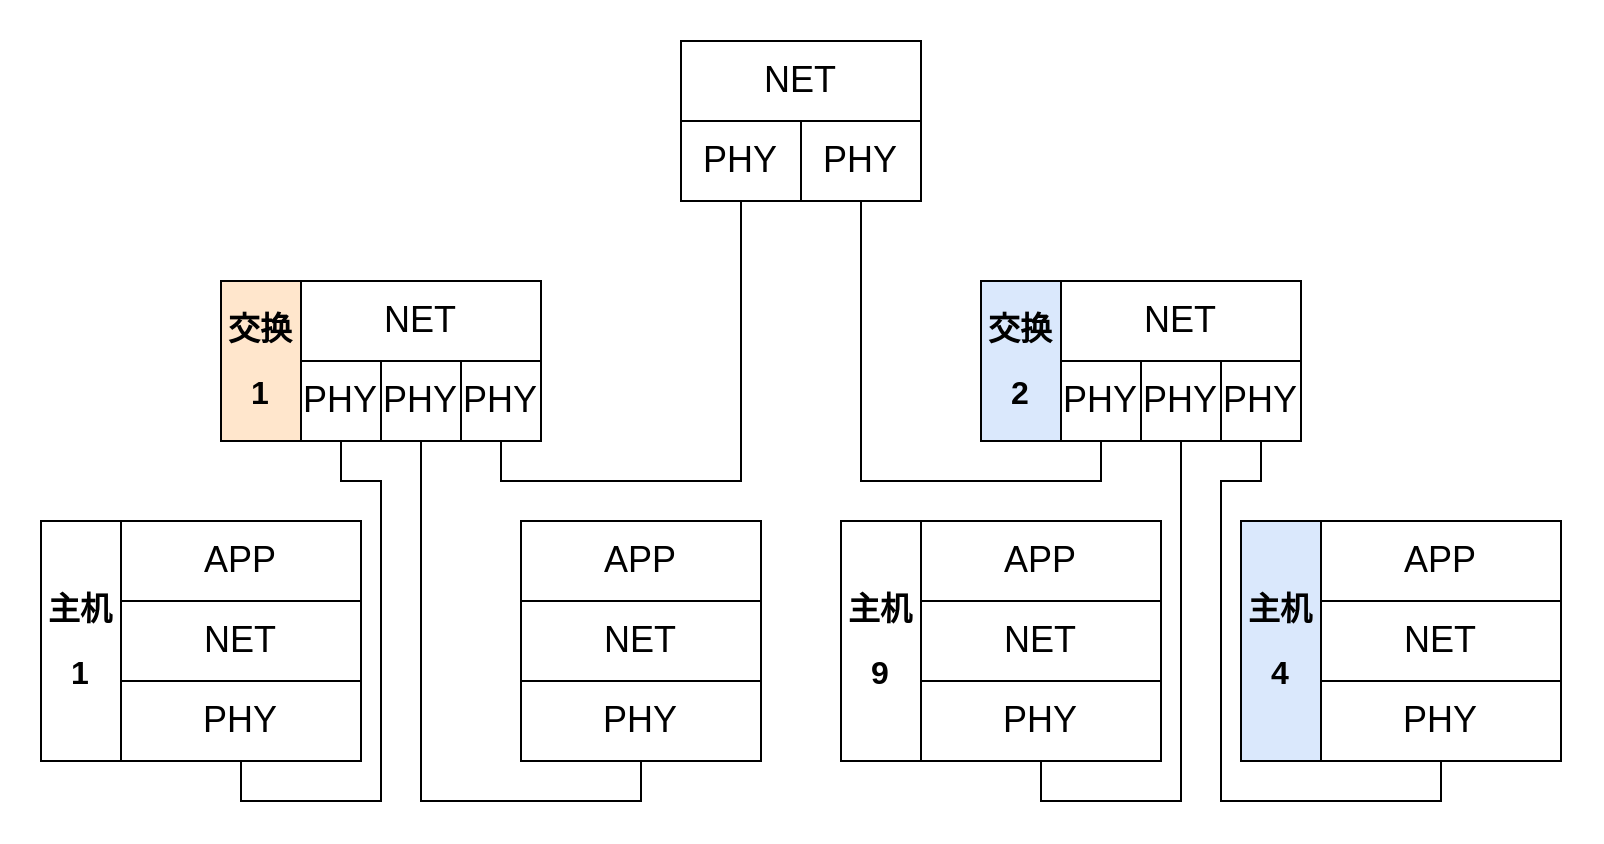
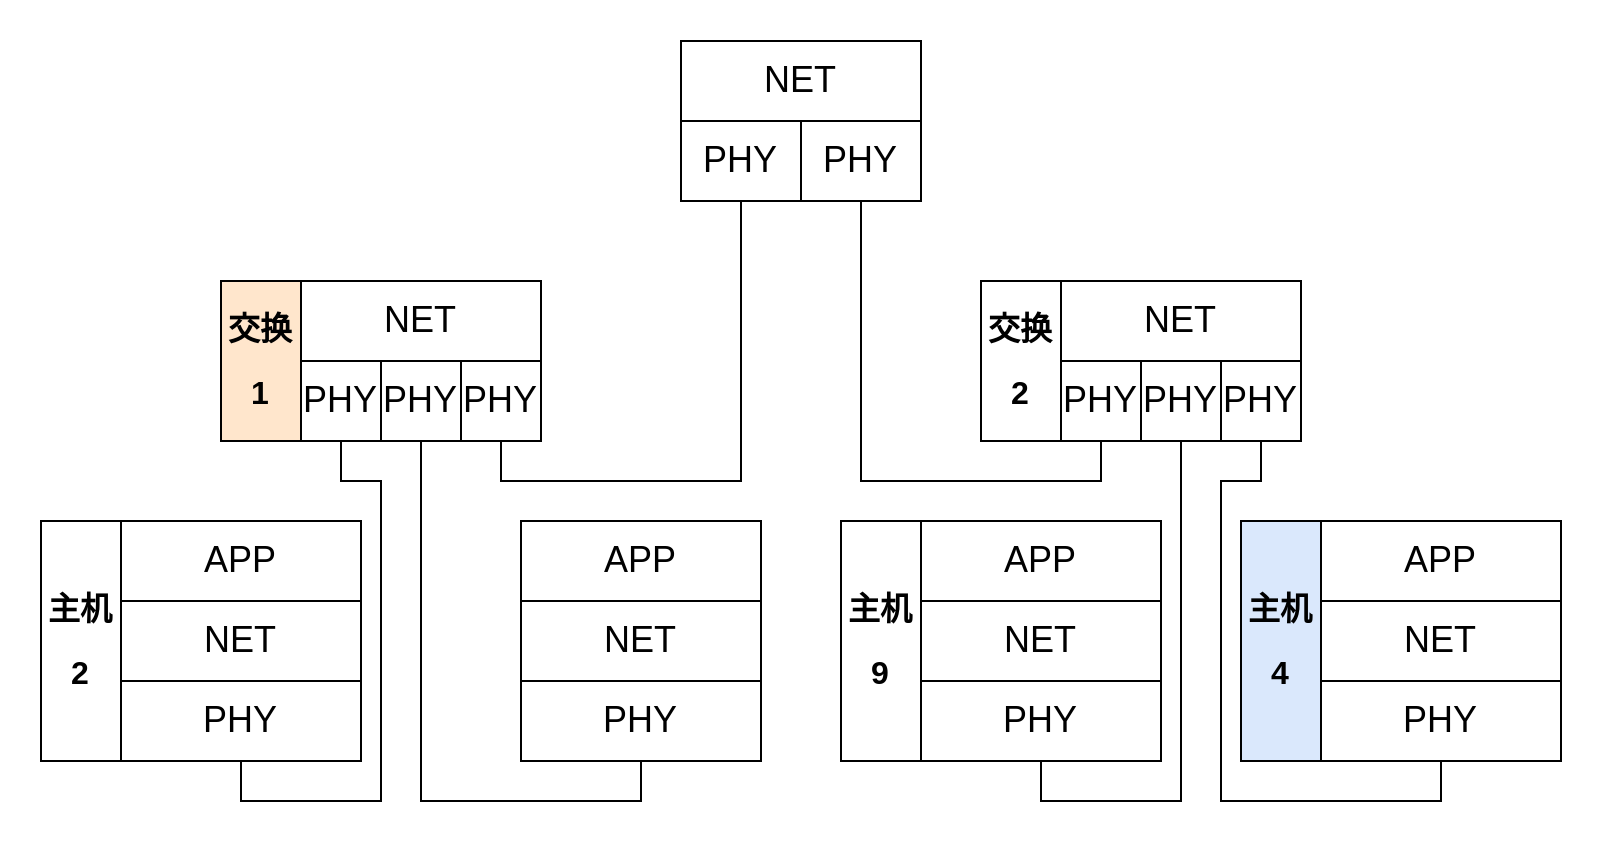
  <mxCell id="0" />
  <mxCell id="1" parent="0" />
  <mxCell id="2" value="" style="group" parent="1" vertex="1" connectable="0"><mxGeometry x="20" y="260" width="160" height="120" as="geometry" /></mxCell>
  <mxCell id="3" value="&lt;font style=&quot;font-size: 18px&quot;&gt;APP&lt;br&gt;&lt;/font&gt;" style="rounded=0;whiteSpace=wrap;html=1;" parent="2" vertex="1"><mxGeometry x="40" width="120" height="40" as="geometry" /></mxCell>
  <mxCell id="4" value="&lt;font style=&quot;font-size: 18px&quot;&gt;PHY&lt;/font&gt;" style="rounded=0;whiteSpace=wrap;html=1;" parent="2" vertex="1"><mxGeometry x="40" y="80" width="120" height="40" as="geometry" /></mxCell>
- <mxCell id="5" value="&lt;h2 style=&quot;line-height: 1.2 ; font-size: 16px&quot;&gt;主机&lt;/h2&gt;&lt;h2 style=&quot;line-height: 1.2 ; font-size: 16px&quot;&gt;&lt;b&gt;1&lt;/b&gt;&lt;/h2&gt;" style="rounded=0;whiteSpace=wrap;html=1;horizontal=1;verticalAlign=middle;" parent="2" vertex="1"><mxGeometry width="40" height="120" as="geometry" /></mxCell>
+ <mxCell id="5" value="&lt;h2 style=&quot;line-height: 1.2 ; font-size: 16px&quot;&gt;主机&lt;/h2&gt;&lt;h2 style=&quot;line-height: 1.2 ; font-size: 16px&quot;&gt;&lt;b&gt;2&lt;/b&gt;&lt;/h2&gt;" style="rounded=0;whiteSpace=wrap;html=1;horizontal=1;verticalAlign=middle;" parent="2" vertex="1"><mxGeometry width="40" height="120" as="geometry" /></mxCell>
  <mxCell id="6" value="NET" style="rounded=0;whiteSpace=wrap;html=1;fontFamily=Helvetica;fontSize=18;gradientColor=none;verticalAlign=middle;" parent="2" vertex="1"><mxGeometry x="40" y="40" width="120" height="40" as="geometry" /></mxCell>
  <mxCell id="7" value="" style="group" parent="1" vertex="1" connectable="0"><mxGeometry x="220" y="260" width="160" height="120" as="geometry" /></mxCell>
  <mxCell id="8" value="&lt;font style=&quot;font-size: 18px&quot;&gt;APP&lt;br&gt;&lt;/font&gt;" style="rounded=0;whiteSpace=wrap;html=1;" parent="7" vertex="1"><mxGeometry x="40" width="120" height="40" as="geometry" /></mxCell>
  <mxCell id="9" value="&lt;font style=&quot;font-size: 18px&quot;&gt;PHY&lt;/font&gt;" style="rounded=0;whiteSpace=wrap;html=1;" parent="7" vertex="1"><mxGeometry x="40" y="80" width="120" height="40" as="geometry" /></mxCell>
  <mxCell id="10" value="NET" style="rounded=0;whiteSpace=wrap;html=1;fontFamily=Helvetica;fontSize=18;gradientColor=none;verticalAlign=middle;" parent="7" vertex="1"><mxGeometry x="40" y="40" width="120" height="40" as="geometry" /></mxCell>
  <mxCell id="11" value="" style="group" parent="1" vertex="1" connectable="0"><mxGeometry x="420" y="260" width="160" height="120" as="geometry" /></mxCell>
  <mxCell id="12" value="&lt;font style=&quot;font-size: 18px&quot;&gt;APP&lt;br&gt;&lt;/font&gt;" style="rounded=0;whiteSpace=wrap;html=1;" parent="11" vertex="1"><mxGeometry x="40" width="120" height="40" as="geometry" /></mxCell>
  <mxCell id="13" value="&lt;font style=&quot;font-size: 18px&quot;&gt;PHY&lt;/font&gt;" style="rounded=0;whiteSpace=wrap;html=1;" parent="11" vertex="1"><mxGeometry x="40" y="80" width="120" height="40" as="geometry" /></mxCell>
  <mxCell id="14" value="&lt;h2 style=&quot;line-height: 1.2 ; font-size: 16px&quot;&gt;主机&lt;/h2&gt;&lt;h2 style=&quot;line-height: 1.2 ; font-size: 16px&quot;&gt;9&lt;/h2&gt;" style="rounded=0;whiteSpace=wrap;html=1;horizontal=1;verticalAlign=middle;" parent="11" vertex="1"><mxGeometry width="40" height="120" as="geometry" /></mxCell>
  <mxCell id="15" value="NET" style="rounded=0;whiteSpace=wrap;html=1;fontFamily=Helvetica;fontSize=18;gradientColor=none;verticalAlign=middle;" parent="11" vertex="1"><mxGeometry x="40" y="40" width="120" height="40" as="geometry" /></mxCell>
  <mxCell id="16" value="" style="group" parent="1" vertex="1" connectable="0"><mxGeometry x="620" y="260" width="160" height="120" as="geometry" /></mxCell>
  <mxCell id="17" value="&lt;font style=&quot;font-size: 18px&quot;&gt;APP&lt;br&gt;&lt;/font&gt;" style="rounded=0;whiteSpace=wrap;html=1;" parent="16" vertex="1"><mxGeometry x="40" width="120" height="40" as="geometry" /></mxCell>
  <mxCell id="18" value="&lt;font style=&quot;font-size: 18px&quot;&gt;PHY&lt;/font&gt;" style="rounded=0;whiteSpace=wrap;html=1;" parent="16" vertex="1"><mxGeometry x="40" y="80" width="120" height="40" as="geometry" /></mxCell>
  <mxCell id="19" value="&lt;h2 style=&quot;line-height: 1.2 ; font-size: 16px&quot;&gt;主机&lt;/h2&gt;&lt;h2 style=&quot;line-height: 1.2 ; font-size: 16px&quot;&gt;&lt;font style=&quot;font-size: 16px&quot;&gt;4&lt;/font&gt;&lt;/h2&gt;" style="rounded=0;whiteSpace=wrap;html=1;horizontal=1;verticalAlign=middle;fillColor=#dae8fc;" parent="16" vertex="1"><mxGeometry width="40" height="120" as="geometry" /></mxCell>
  <mxCell id="20" value="NET" style="rounded=0;whiteSpace=wrap;html=1;fontFamily=Helvetica;fontSize=18;gradientColor=none;verticalAlign=middle;" parent="16" vertex="1"><mxGeometry x="40" y="40" width="120" height="40" as="geometry" /></mxCell>
  <mxCell id="21" value="" style="group" parent="1" vertex="1" connectable="0"><mxGeometry x="110" y="140" width="160" height="80" as="geometry" /></mxCell>
  <mxCell id="22" value="&lt;font style=&quot;font-size: 18px&quot;&gt;PHY&lt;/font&gt;" style="rounded=0;whiteSpace=wrap;html=1;" parent="21" vertex="1"><mxGeometry x="40" y="40" width="40" height="40" as="geometry" /></mxCell>
  <mxCell id="23" value="&lt;p style=&quot;line-height: 100%&quot;&gt;&lt;/p&gt;&lt;h2 style=&quot;line-height: 1.2 ; font-size: 16px&quot;&gt;&lt;font style=&quot;font-size: 16px&quot;&gt;交&lt;/font&gt;换&lt;/h2&gt;&lt;h2 style=&quot;line-height: 1.2 ; font-size: 16px&quot;&gt;&lt;b&gt;1&lt;/b&gt;&lt;/h2&gt;&lt;p&gt;&lt;/p&gt;" style="rounded=0;whiteSpace=wrap;html=1;horizontal=1;verticalAlign=middle;fillColor=#ffe6cc;" parent="21" vertex="1"><mxGeometry width="40" height="80" as="geometry" /></mxCell>
  <mxCell id="24" value="NET" style="rounded=0;whiteSpace=wrap;html=1;fontFamily=Helvetica;fontSize=18;gradientColor=none;verticalAlign=middle;" parent="21" vertex="1"><mxGeometry x="40" width="120" height="40" as="geometry" /></mxCell>
  <mxCell id="25" value="&lt;font style=&quot;font-size: 18px&quot;&gt;PHY&lt;/font&gt;" style="rounded=0;whiteSpace=wrap;html=1;" parent="21" vertex="1"><mxGeometry x="120" y="40" width="40" height="40" as="geometry" /></mxCell>
  <mxCell id="26" value="&lt;font style=&quot;font-size: 18px&quot;&gt;PHY&lt;/font&gt;" style="rounded=0;whiteSpace=wrap;html=1;" parent="21" vertex="1"><mxGeometry x="80" y="40" width="40" height="40" as="geometry" /></mxCell>
  <mxCell id="27" value="" style="group" parent="1" vertex="1" connectable="0"><mxGeometry x="490" y="140" width="160" height="80" as="geometry" /></mxCell>
  <mxCell id="28" value="&lt;font style=&quot;font-size: 18px&quot;&gt;PHY&lt;/font&gt;" style="rounded=0;whiteSpace=wrap;html=1;" parent="27" vertex="1"><mxGeometry x="80" y="40" width="40" height="40" as="geometry" /></mxCell>
- <mxCell id="29" value="&lt;p style=&quot;line-height: 100%&quot;&gt;&lt;/p&gt;&lt;h2 style=&quot;line-height: 1.2 ; font-size: 16px&quot;&gt;&lt;font style=&quot;font-size: 16px&quot;&gt;交&lt;/font&gt;换&lt;/h2&gt;&lt;h2 style=&quot;line-height: 1.2 ; font-size: 16px&quot;&gt;2&lt;/h2&gt;&lt;p&gt;&lt;/p&gt;" style="rounded=0;whiteSpace=wrap;html=1;horizontal=1;verticalAlign=middle;fillColor=#dae8fc;" parent="27" vertex="1"><mxGeometry width="40" height="80" as="geometry" /></mxCell>
+ <mxCell id="29" value="&lt;p style=&quot;line-height: 100%&quot;&gt;&lt;/p&gt;&lt;h2 style=&quot;line-height: 1.2 ; font-size: 16px&quot;&gt;&lt;font style=&quot;font-size: 16px&quot;&gt;交&lt;/font&gt;换&lt;/h2&gt;&lt;h2 style=&quot;line-height: 1.2 ; font-size: 16px&quot;&gt;2&lt;/h2&gt;&lt;p&gt;&lt;/p&gt;" style="rounded=0;whiteSpace=wrap;html=1;horizontal=1;verticalAlign=middle;" parent="27" vertex="1"><mxGeometry width="40" height="80" as="geometry" /></mxCell>
  <mxCell id="30" value="NET" style="rounded=0;whiteSpace=wrap;html=1;fontFamily=Helvetica;fontSize=18;gradientColor=none;verticalAlign=middle;" parent="27" vertex="1"><mxGeometry x="40" width="120" height="40" as="geometry" /></mxCell>
  <mxCell id="31" value="&lt;font style=&quot;font-size: 18px&quot;&gt;PHY&lt;/font&gt;" style="rounded=0;whiteSpace=wrap;html=1;" parent="27" vertex="1"><mxGeometry x="120" y="40" width="40" height="40" as="geometry" /></mxCell>
  <mxCell id="32" value="&lt;font style=&quot;font-size: 18px&quot;&gt;PHY&lt;/font&gt;" style="rounded=0;whiteSpace=wrap;html=1;" parent="27" vertex="1"><mxGeometry x="40" y="40" width="40" height="40" as="geometry" /></mxCell>
  <mxCell id="33" value="" style="group" parent="1" vertex="1" connectable="0"><mxGeometry x="300" y="20" width="160" height="80" as="geometry" /></mxCell>
  <mxCell id="34" value="&lt;font style=&quot;font-size: 18px&quot;&gt;PHY&lt;/font&gt;" style="rounded=0;whiteSpace=wrap;html=1;" parent="33" vertex="1"><mxGeometry x="40" y="40" width="60" height="40" as="geometry" /></mxCell>
  <mxCell id="35" value="NET" style="rounded=0;whiteSpace=wrap;html=1;fontFamily=Helvetica;fontSize=18;gradientColor=none;verticalAlign=middle;" parent="33" vertex="1"><mxGeometry x="40" width="120" height="40" as="geometry" /></mxCell>
  <mxCell id="36" value="&lt;font style=&quot;font-size: 18px&quot;&gt;PHY&lt;/font&gt;" style="rounded=0;whiteSpace=wrap;html=1;" parent="33" vertex="1"><mxGeometry x="100" y="40" width="60" height="40" as="geometry" /></mxCell>
  <mxCell id="37" style="edgeStyle=orthogonalEdgeStyle;rounded=0;orthogonalLoop=1;jettySize=auto;html=1;exitX=0.5;exitY=1;exitDx=0;exitDy=0;entryX=0.5;entryY=1;entryDx=0;entryDy=0;endArrow=none;endFill=0;" parent="1" source="22" target="4" edge="1"><mxGeometry relative="1" as="geometry"><Array as="points"><mxPoint x="170" y="240" /><mxPoint x="190" y="240" /><mxPoint x="190" y="400" /><mxPoint x="120" y="400" /></Array></mxGeometry></mxCell>
  <mxCell id="38" style="edgeStyle=orthogonalEdgeStyle;rounded=0;orthogonalLoop=1;jettySize=auto;html=1;exitX=0.5;exitY=1;exitDx=0;exitDy=0;entryX=0.5;entryY=1;entryDx=0;entryDy=0;endArrow=none;endFill=0;" parent="1" source="28" target="13" edge="1"><mxGeometry relative="1" as="geometry"><Array as="points"><mxPoint x="590" y="400" /><mxPoint x="520" y="400" /></Array></mxGeometry></mxCell>
  <mxCell id="39" style="edgeStyle=orthogonalEdgeStyle;rounded=0;orthogonalLoop=1;jettySize=auto;html=1;exitX=0.5;exitY=1;exitDx=0;exitDy=0;entryX=0.5;entryY=1;entryDx=0;entryDy=0;endArrow=none;endFill=0;" parent="1" source="31" target="18" edge="1"><mxGeometry relative="1" as="geometry"><Array as="points"><mxPoint x="630" y="240" /><mxPoint x="610" y="240" /><mxPoint x="610" y="400" /><mxPoint x="720" y="400" /></Array></mxGeometry></mxCell>
  <mxCell id="40" style="edgeStyle=orthogonalEdgeStyle;rounded=0;orthogonalLoop=1;jettySize=auto;html=1;exitX=0.5;exitY=1;exitDx=0;exitDy=0;entryX=0.5;entryY=1;entryDx=0;entryDy=0;endArrow=none;endFill=0;" parent="1" source="26" target="9" edge="1"><mxGeometry relative="1" as="geometry" /></mxCell>
  <mxCell id="41" style="edgeStyle=orthogonalEdgeStyle;rounded=0;orthogonalLoop=1;jettySize=auto;html=1;exitX=0.5;exitY=1;exitDx=0;exitDy=0;entryX=0.5;entryY=1;entryDx=0;entryDy=0;endArrow=none;endFill=0;" parent="1" source="34" target="25" edge="1"><mxGeometry relative="1" as="geometry"><Array as="points"><mxPoint x="370" y="240" /><mxPoint x="250" y="240" /></Array></mxGeometry></mxCell>
  <mxCell id="42" style="edgeStyle=orthogonalEdgeStyle;rounded=0;orthogonalLoop=1;jettySize=auto;html=1;exitX=0.5;exitY=1;exitDx=0;exitDy=0;endArrow=none;endFill=0;entryX=0.5;entryY=1;entryDx=0;entryDy=0;" parent="1" source="36" target="32" edge="1"><mxGeometry relative="1" as="geometry"><mxPoint x="450" y="230" as="targetPoint" /><Array as="points"><mxPoint x="430" y="240" /><mxPoint x="550" y="240" /></Array></mxGeometry></mxCell>
